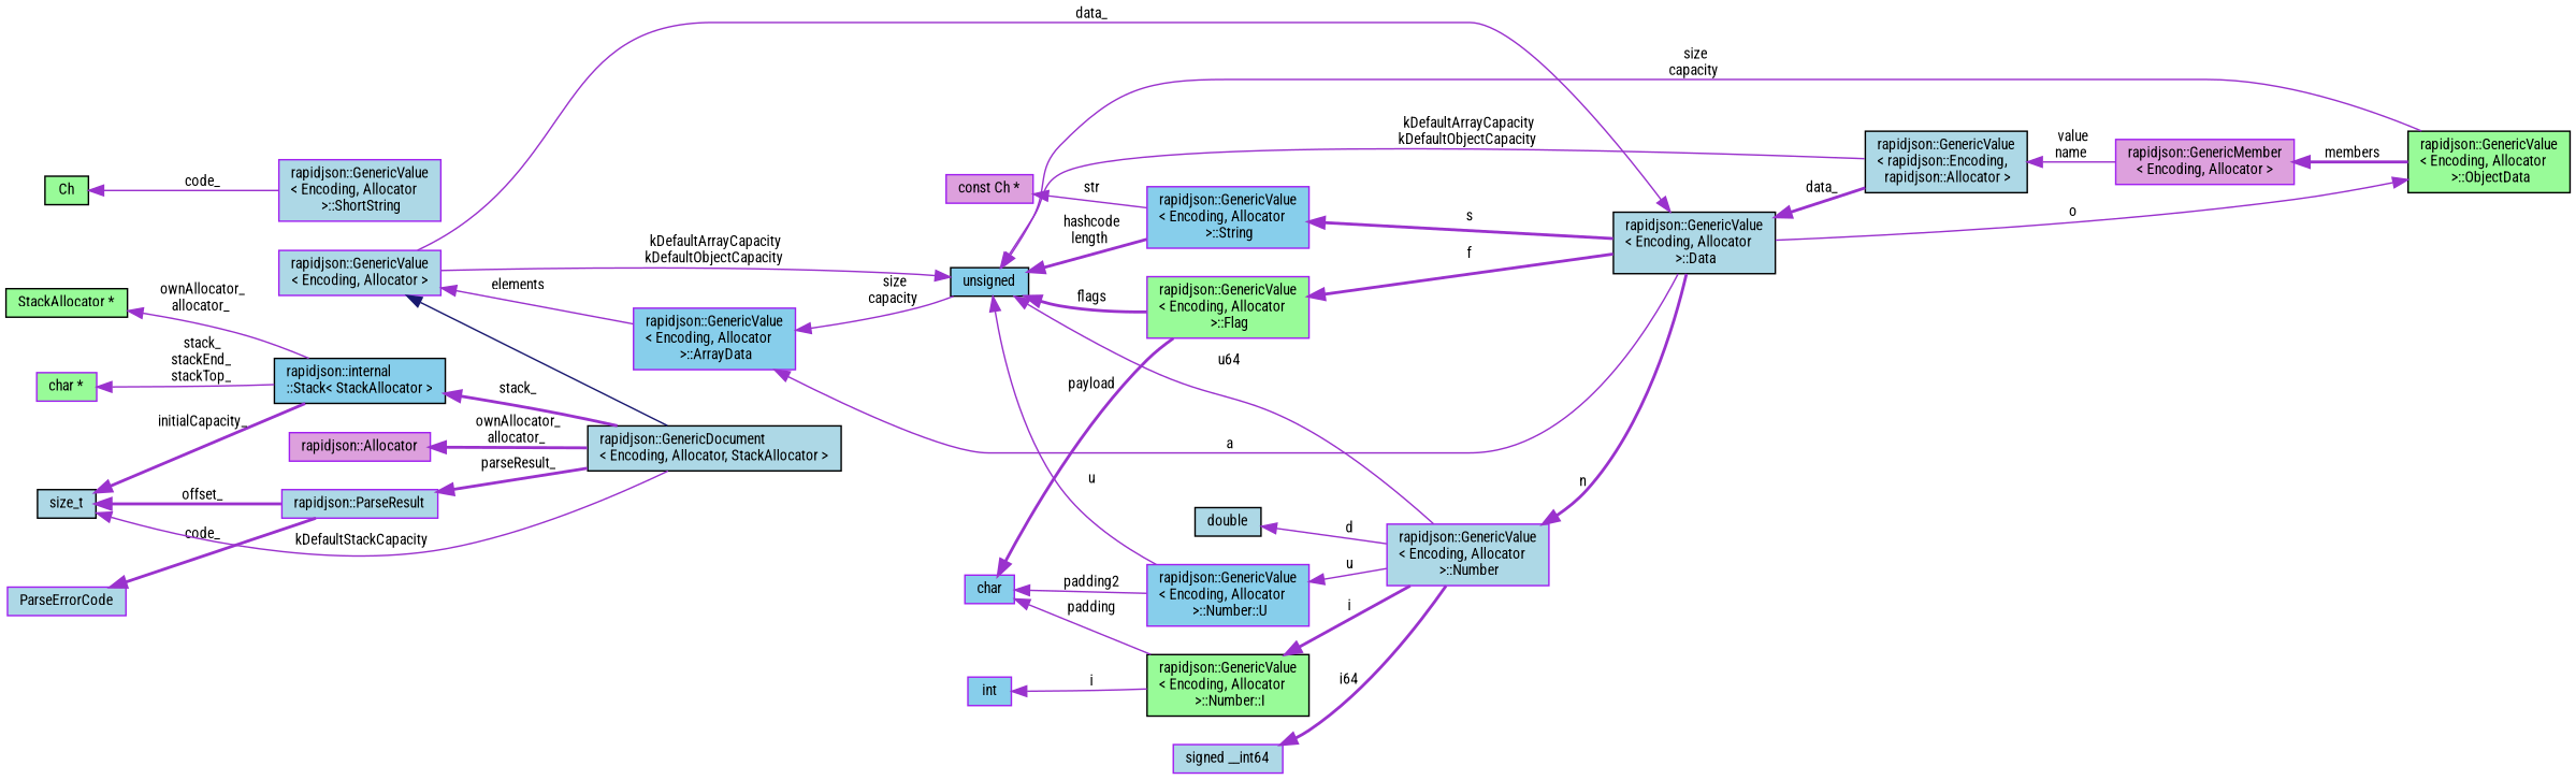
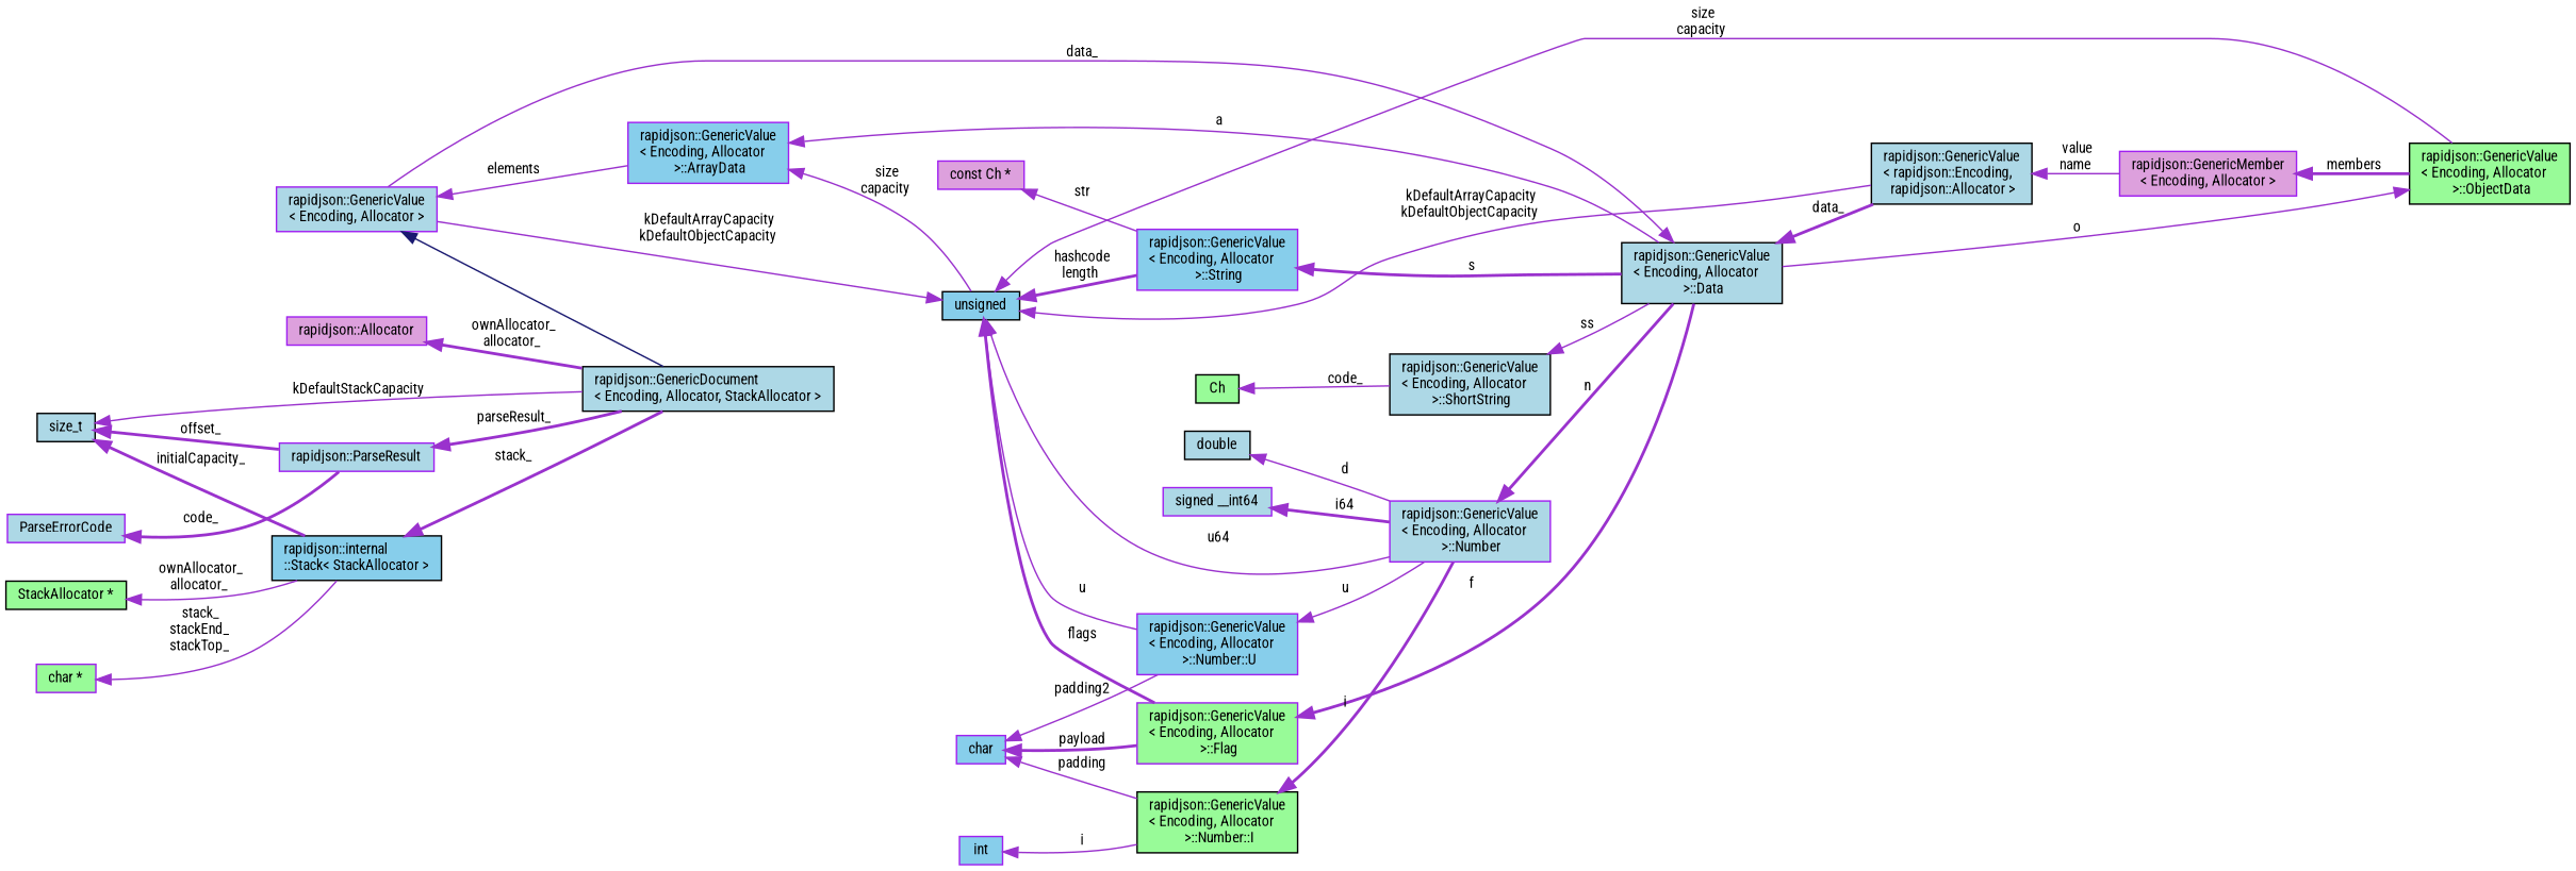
  digraph {
    fontname="Roboto Condensed"
    rankdir=LR
    node [color=purple fillcolor=lightblue fontname="Roboto Condensed" fontsize=10 shape=record style=filled]
    edge [color=darkorchid3 dir=back fontname="Roboto Condensed" fontsize=10 labelfontname=Helvetica labelfontsize=10 style=solid]
    n1 [color=black fontcolor=black height=0.2 label="rapidjson::GenericDocument\l\< Encoding, Allocator, StackAllocator \>" width=0.4]
    n2 [height=0.2 label="rapidjson::GenericValue\l\< Encoding, Allocator \>" width=0.4]
    n3 [fillcolor=skyblue height=0.2 label="rapidjson::GenericValue\l\< Encoding, Allocator\l \>::ArrayData" width=0.4]
    n4 [color=black fillcolor=skyblue height=0.2 label=unsigned width=0.4]
    n5 [color=black height=0.2 label="rapidjson::GenericValue\l\< Encoding, Allocator\l \>::Data" width=0.4]
    n6 [fillcolor=palegreen height=0.2 label="rapidjson::GenericValue\l\< Encoding, Allocator\l \>::Flag" width=0.4]
    n7 [color=black fillcolor=palegreen height=0.2 label="rapidjson::GenericValue\l\< Encoding, Allocator\l \>::ObjectData" width=0.4]
    n8 [color=black height=0.2 label="rapidjson::GenericValue\l\< rapidjson::Encoding,\l rapidjson::Allocator \>" width=0.4]
    n9 [height=0.2 label="rapidjson::GenericValue\l\< Encoding, Allocator\l \>::Number" width=0.4]
    n10 [fillcolor=skyblue height=0.2 label="rapidjson::GenericValue\l\< Encoding, Allocator\l \>::Number::U" width=0.4]
    n11 [fillcolor=skyblue height=0.2 label="rapidjson::GenericValue\l\< Encoding, Allocator\l \>::String" width=0.4]
    n12 [fillcolor=plum height=0.2 label="rapidjson::GenericMember\l\< Encoding, Allocator \>" width=0.4]
-   n13 [height=0.2 label="rapidjson::GenericValue\l\< Encoding, Allocator\l \>::ShortString" width=0.4]
+   n13 [color=black height=0.2 label="rapidjson::GenericValue\l\< Encoding, Allocator\l \>::ShortString" width=0.4]
    n14 [color=black fillcolor=palegreen height=0.2 label=Ch width=0.4]
    n15 [fillcolor=skyblue height=0.2 label=char width=0.4]
    n16 [color=black fillcolor=palegreen height=0.2 label="rapidjson::GenericValue\l\< Encoding, Allocator\l \>::Number::I" width=0.4]
    n17 [color=black height=0.2 label=double width=0.4]
    n18 [fillcolor=skyblue height=0.2 label=int width=0.4]
    n19 [height=0.2 label="signed __int64" width=0.4]
    n20 [fillcolor=plum height=0.2 label="const Ch *" width=0.4]
    n21 [height=0.2 label="rapidjson::ParseResult" width=0.4]
    n22 [height=0.2 label=ParseErrorCode width=0.4]
    n23 [color=black height=0.2 label=size_t width=0.4]
    n24 [color=black fillcolor=skyblue height=0.2 label="rapidjson::internal\l::Stack\< StackAllocator \>" width=0.4]
    n25 [fillcolor=plum height=0.2 label="rapidjson::Allocator" width=0.4]
    n26 [color=black fillcolor=palegreen height=0.2 label="StackAllocator *" width=0.4]
    n27 [fillcolor=palegreen height=0.2 label="char *" width=0.4]
    n2 -> n1 [color=midnightblue]
    n2 -> n3 [label=" elements"]
    n3 -> n4 [label=" size\ncapacity"]
    n3 -> n5 [label=" a"]
    n4 -> n2 [label=" kDefaultArrayCapacity\nkDefaultObjectCapacity"]
    n4 -> n6 [label=" flags" style=bold]
    n4 -> n7 [label=" size\ncapacity"]
    n4 -> n8 [label=" kDefaultArrayCapacity\nkDefaultObjectCapacity"]
    n4 -> n9 [label=" u64"]
    n4 -> n10 [label=" u"]
    n4 -> n11 [label=" hashcode\nlength" style=bold]
    n5 -> n2 [label=" data_"]
    n5 -> n8 [label=" data_" style=bold]
    n6 -> n5 [label=" f" style=bold]
    n7 -> n5 [label=" o"]
    n8 -> n12 [label=" value\nname"]
    n9 -> n5 [label=" n" style=bold]
    n10 -> n9 [label=" u"]
    n11 -> n5 [label=" s" style=bold]
    n12 -> n7 [label=" members" style=bold]
+   n13 -> n5 [label=" ss"]
    n14 -> n13 [label=" code_"]
    n15 -> n6 [label=" payload" style=bold]
    n15 -> n10 [label=" padding2"]
    n15 -> n16 [label=" padding"]
    n16 -> n9 [label=" i" style=bold]
    n17 -> n9 [label=" d"]
    n18 -> n16 [label=" i"]
    n19 -> n9 [label=" i64" style=bold]
    n20 -> n11 [label=" str"]
    n21 -> n1 [label=" parseResult_" style=bold]
    n22 -> n21 [label=" code_" style=bold]
    n23 -> n1 [label=" kDefaultStackCapacity"]
    n23 -> n21 [label=" offset_" style=bold]
    n23 -> n24 [label=" initialCapacity_" style=bold]
    n24 -> n1 [label=" stack_" style=bold]
    n25 -> n1 [label=" ownAllocator_\nallocator_" style=bold]
    n26 -> n24 [label=" ownAllocator_\nallocator_"]
    n27 -> n24 [label=" stack_\nstackEnd_\nstackTop_"]
  }
